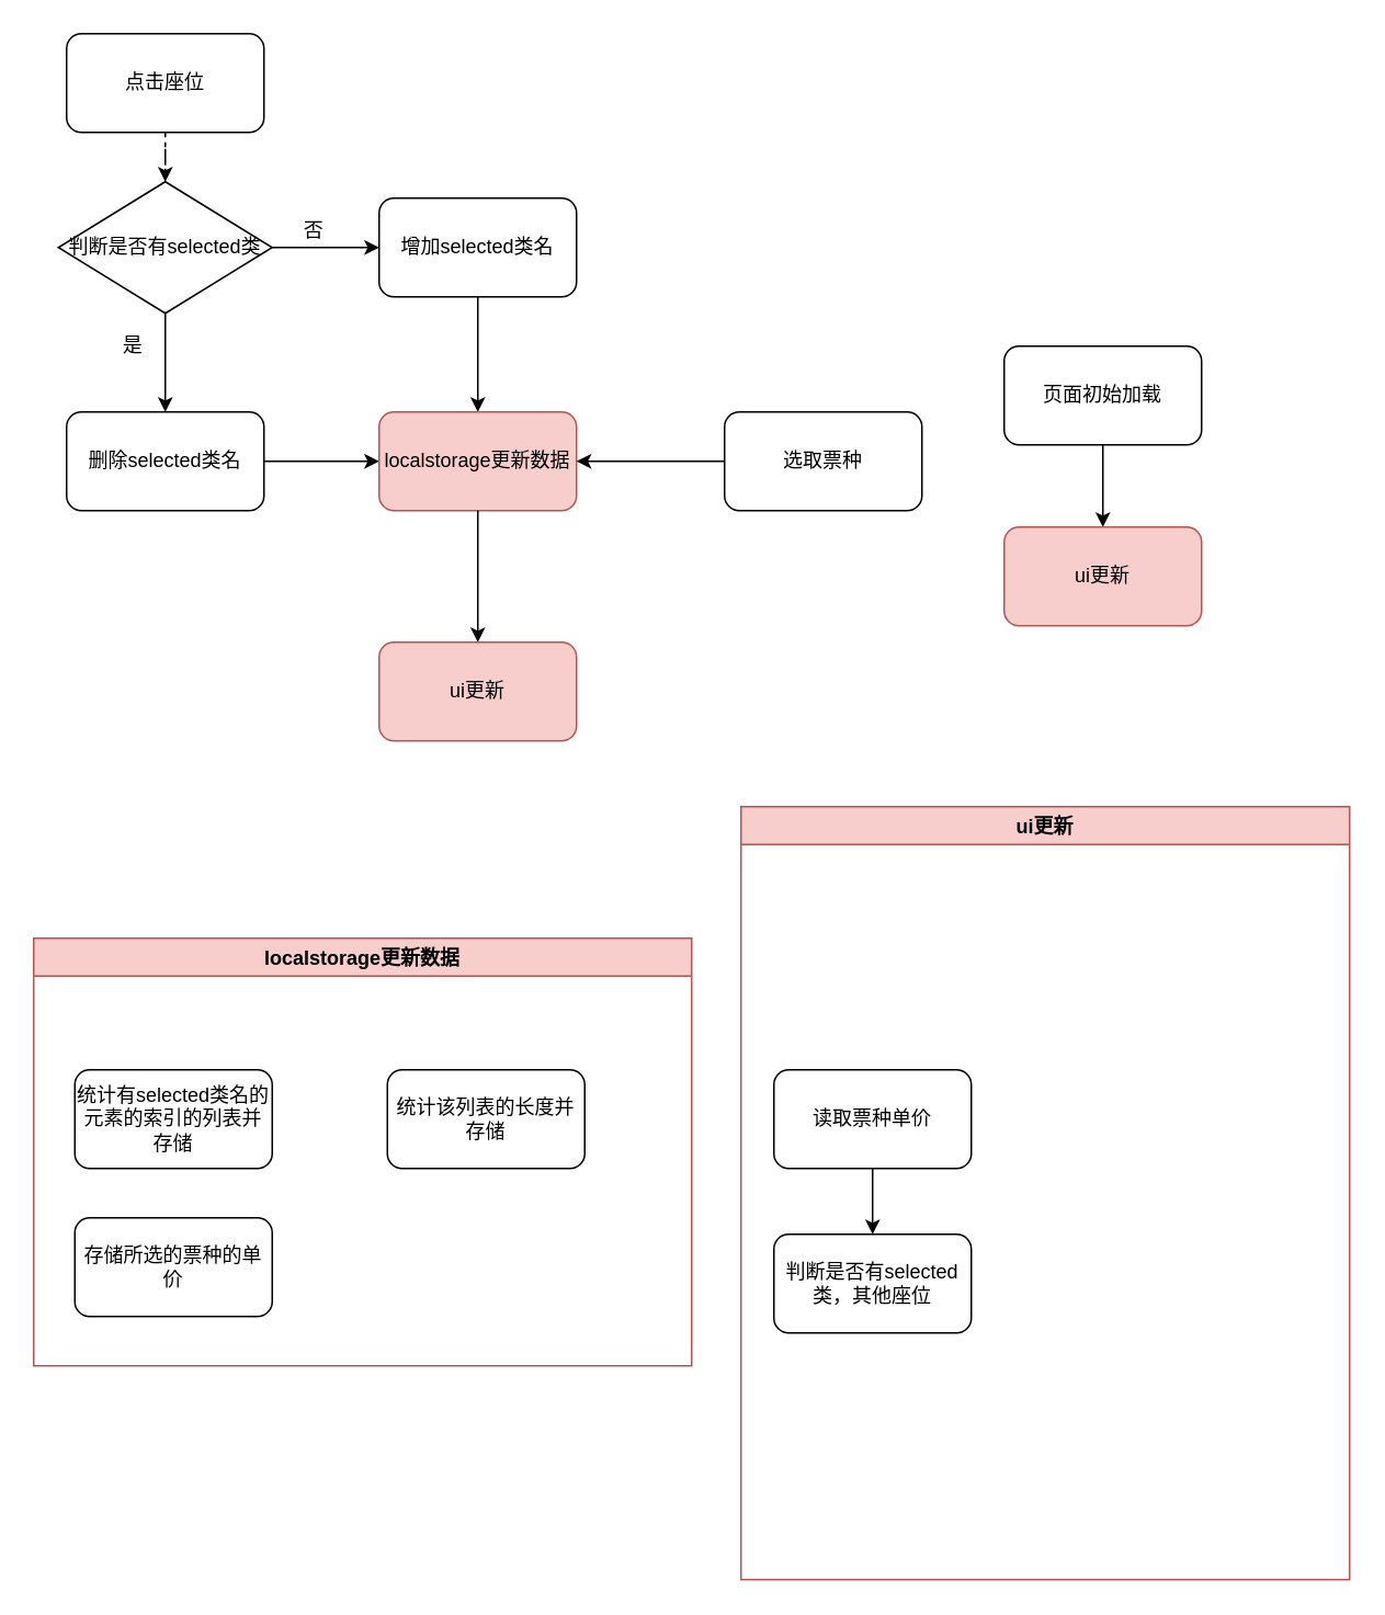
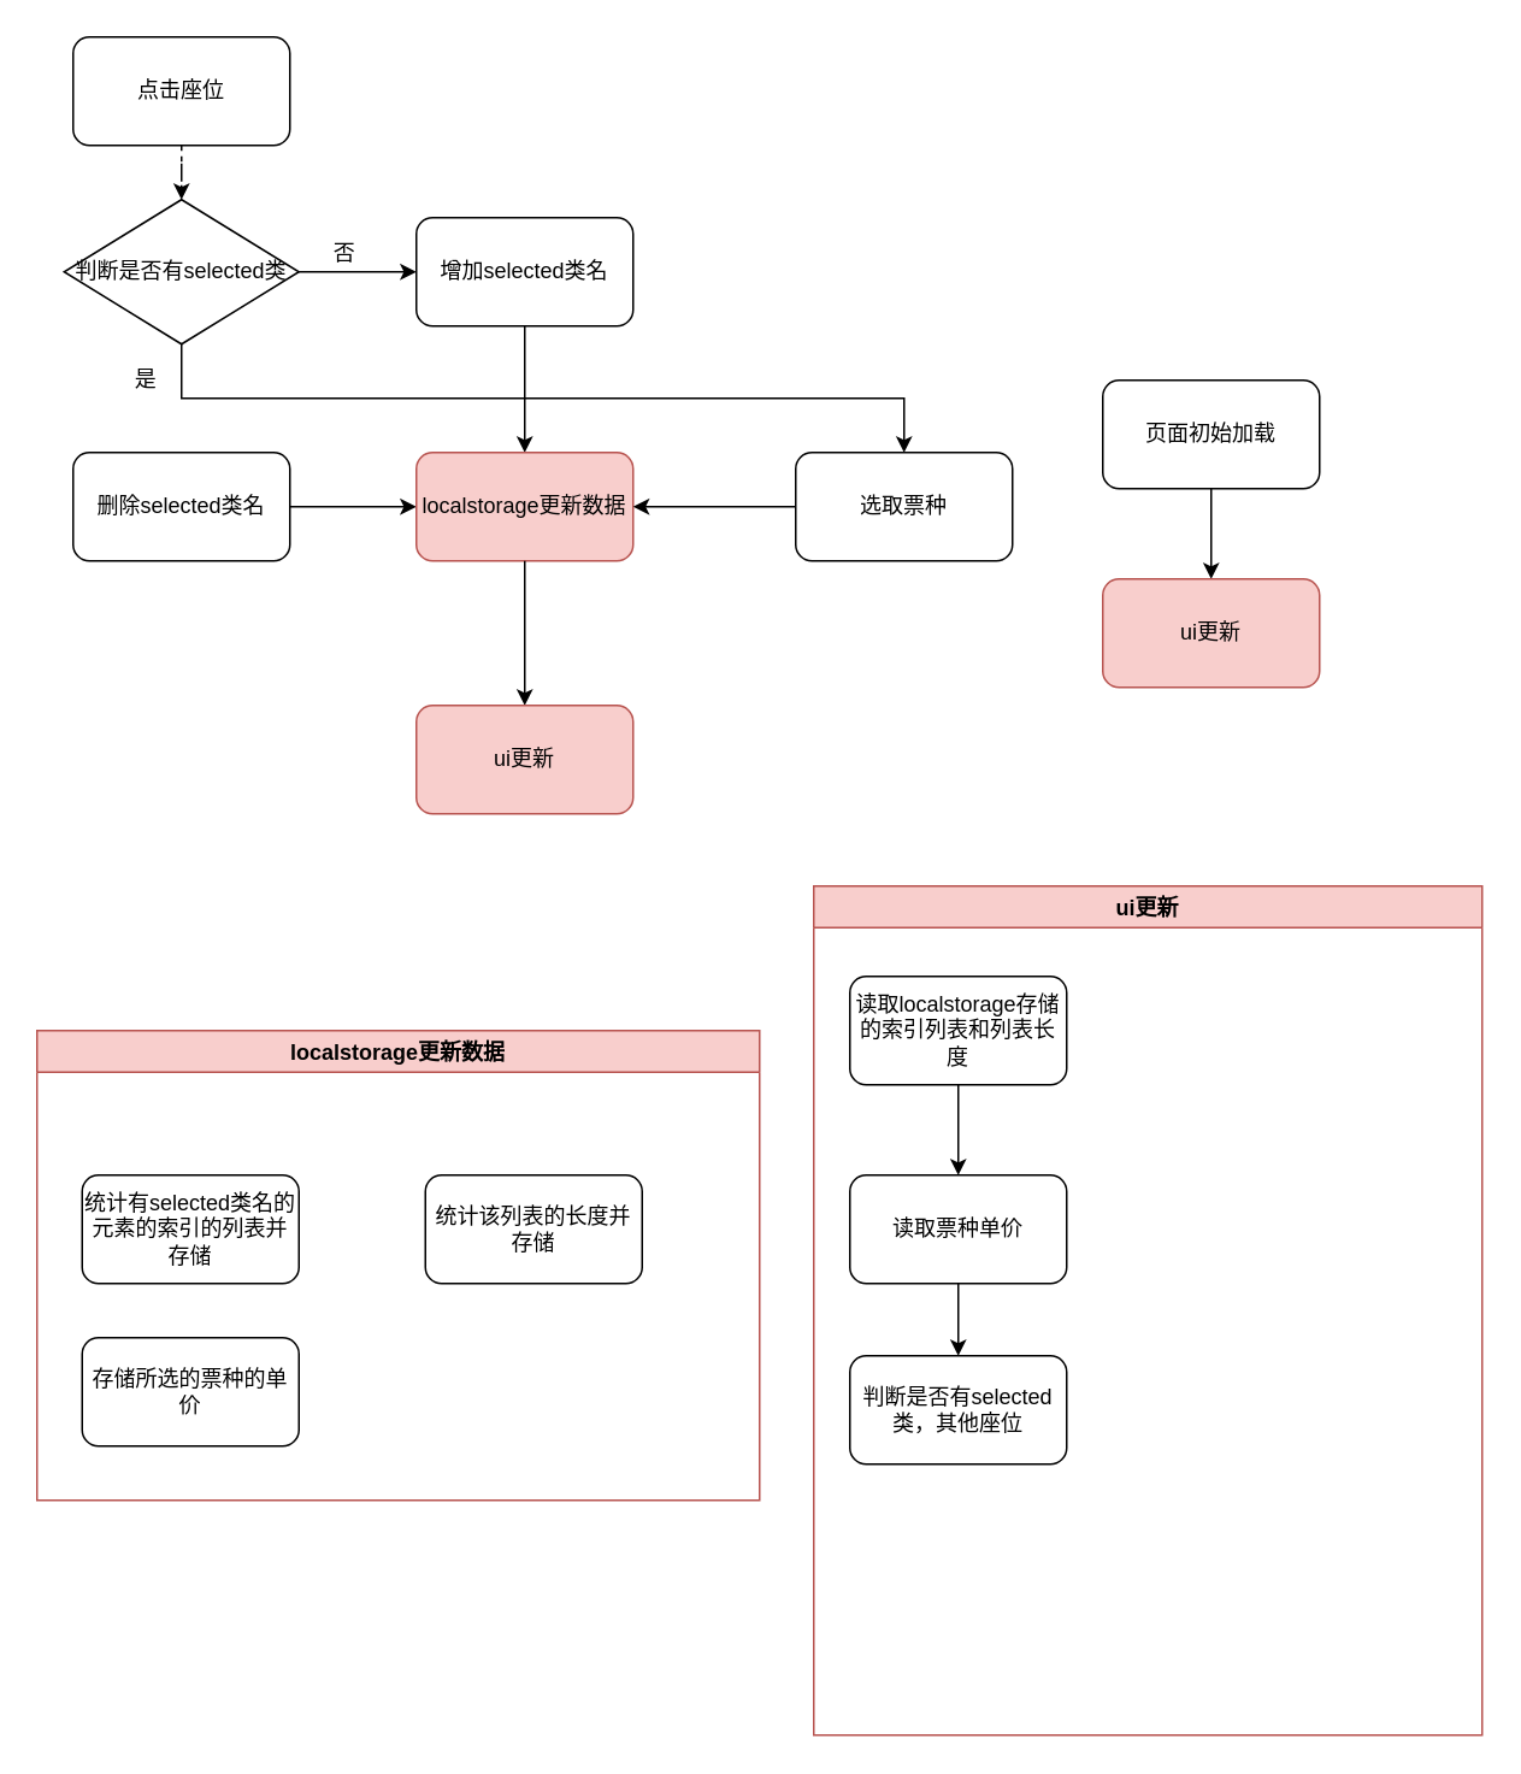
  <mxCell id="0" />
  <mxCell id="1" parent="0" />
  <mxCell id="2" style="edgeStyle=orthogonalEdgeStyle;rounded=0;orthogonalLoop=1;jettySize=auto;html=1;exitX=0.5;exitY=1;exitDx=0;exitDy=0;dashed=1;" edge="1" parent="1" source="3" target="6"><mxGeometry relative="1" as="geometry" /></mxCell>
  <mxCell id="3" value="点击座位" style="rounded=1;whiteSpace=wrap;html=1;" vertex="1" parent="1"><mxGeometry x="40" y="20" width="120" height="60" as="geometry" /></mxCell>
- <mxCell id="4" style="edgeStyle=orthogonalEdgeStyle;rounded=0;orthogonalLoop=1;jettySize=auto;html=1;exitX=0.5;exitY=1;exitDx=0;exitDy=0;" edge="1" parent="1" source="6" target="8"><mxGeometry relative="1" as="geometry" /></mxCell>
+ <mxCell id="4" style="edgeStyle=orthogonalEdgeStyle;rounded=0;orthogonalLoop=1;jettySize=auto;html=1;exitX=0.5;exitY=1;exitDx=0;exitDy=0;" edge="1" parent="1" source="6" target="16"><mxGeometry relative="1" as="geometry" /></mxCell>
  <mxCell id="5" style="edgeStyle=orthogonalEdgeStyle;rounded=0;orthogonalLoop=1;jettySize=auto;html=1;exitX=1;exitY=0.5;exitDx=0;exitDy=0;" edge="1" parent="1" source="6" target="11"><mxGeometry relative="1" as="geometry" /></mxCell>
  <mxCell id="6" value="&lt;span&gt;判断是否有selected类&lt;/span&gt;" style="rhombus;whiteSpace=wrap;html=1;" vertex="1" parent="1"><mxGeometry x="35" y="110" width="130" height="80" as="geometry" /></mxCell>
  <mxCell id="7" style="edgeStyle=orthogonalEdgeStyle;rounded=0;orthogonalLoop=1;jettySize=auto;html=1;exitX=1;exitY=0.5;exitDx=0;exitDy=0;" edge="1" parent="1" source="8" target="12"><mxGeometry relative="1" as="geometry" /></mxCell>
  <mxCell id="8" value="删除selected类名" style="rounded=1;whiteSpace=wrap;html=1;" vertex="1" parent="1"><mxGeometry x="40" y="250" width="120" height="60" as="geometry" /></mxCell>
  <mxCell id="9" value="是" style="text;html=1;align=center;verticalAlign=middle;resizable=0;points=[];autosize=1;strokeColor=none;fillColor=none;" vertex="1" parent="1"><mxGeometry x="65" y="200" width="30" height="20" as="geometry" /></mxCell>
  <mxCell id="10" style="edgeStyle=orthogonalEdgeStyle;rounded=0;orthogonalLoop=1;jettySize=auto;html=1;exitX=0.5;exitY=1;exitDx=0;exitDy=0;" edge="1" parent="1" source="11" target="12"><mxGeometry relative="1" as="geometry" /></mxCell>
  <mxCell id="11" value="增加selected类名" style="rounded=1;whiteSpace=wrap;html=1;" vertex="1" parent="1"><mxGeometry x="230" y="120" width="120" height="60" as="geometry" /></mxCell>
  <mxCell id="12" value="localstorage更新数据" style="rounded=1;whiteSpace=wrap;html=1;fillColor=#f8cecc;strokeColor=#b85450;" vertex="1" parent="1"><mxGeometry x="230" y="250" width="120" height="60" as="geometry" /></mxCell>
  <mxCell id="13" value="否" style="text;html=1;align=center;verticalAlign=middle;resizable=0;points=[];autosize=1;strokeColor=none;fillColor=none;" vertex="1" parent="1"><mxGeometry x="175" y="130" width="30" height="20" as="geometry" /></mxCell>
  <mxCell id="14" value="" style="edgeStyle=orthogonalEdgeStyle;rounded=0;orthogonalLoop=1;jettySize=auto;html=1;" edge="1" parent="1" source="12" target="22"><mxGeometry relative="1" as="geometry"><mxPoint x="290" y="420" as="sourcePoint" /></mxGeometry></mxCell>
  <mxCell id="15" style="edgeStyle=orthogonalEdgeStyle;rounded=0;orthogonalLoop=1;jettySize=auto;html=1;entryX=1;entryY=0.5;entryDx=0;entryDy=0;" edge="1" parent="1" source="16" target="12"><mxGeometry relative="1" as="geometry" /></mxCell>
  <mxCell id="16" value="选取票种" style="rounded=1;whiteSpace=wrap;html=1;" vertex="1" parent="1"><mxGeometry x="440" y="250" width="120" height="60" as="geometry" /></mxCell>
  <mxCell id="17" value="localstorage更新数据" style="swimlane;fillColor=#f8cecc;strokeColor=#b85450;" vertex="1" parent="1"><mxGeometry x="20" y="570" width="400" height="260" as="geometry" /></mxCell>
  <mxCell id="18" value="统计有selected类名的元素的索引的列表并存储" style="rounded=1;whiteSpace=wrap;html=1;" vertex="1" parent="17"><mxGeometry x="25" y="80" width="120" height="60" as="geometry" /></mxCell>
  <mxCell id="19" value="统计该列表的长度并存储" style="whiteSpace=wrap;html=1;rounded=1;" vertex="1" parent="17"><mxGeometry x="215" y="80" width="120" height="60" as="geometry" /></mxCell>
  <mxCell id="20" value="存储所选的票种的单价" style="rounded=1;whiteSpace=wrap;html=1;" vertex="1" parent="17"><mxGeometry x="25" y="170" width="120" height="60" as="geometry" /></mxCell>
  <mxCell id="21" value="页面初始加载" style="rounded=1;whiteSpace=wrap;html=1;" vertex="1" parent="1"><mxGeometry x="610" y="210" width="120" height="60" as="geometry" /></mxCell>
  <mxCell id="22" value="ui更新" style="whiteSpace=wrap;html=1;fillColor=#f8cecc;strokeColor=#b85450;rounded=1;" vertex="1" parent="1"><mxGeometry x="230" y="390" width="120" height="60" as="geometry" /></mxCell>
  <mxCell id="23" style="edgeStyle=orthogonalEdgeStyle;rounded=0;orthogonalLoop=1;jettySize=auto;html=1;" edge="1" parent="1" source="21" target="24"><mxGeometry relative="1" as="geometry"><mxPoint x="670" y="390" as="sourcePoint" /></mxGeometry></mxCell>
  <mxCell id="24" value="ui更新" style="whiteSpace=wrap;html=1;fillColor=#f8cecc;strokeColor=#b85450;rounded=1;" vertex="1" parent="1"><mxGeometry x="610" y="320" width="120" height="60" as="geometry" /></mxCell>
  <mxCell id="25" value="ui更新" style="swimlane;fillColor=#f8cecc;strokeColor=#b85450;" vertex="1" parent="1"><mxGeometry x="450" y="490" width="370" height="470" as="geometry" /></mxCell>
+ <mxCell id="26" style="edgeStyle=orthogonalEdgeStyle;rounded=0;orthogonalLoop=1;jettySize=auto;html=1;exitX=0.5;exitY=1;exitDx=0;exitDy=0;" edge="1" parent="25" source="27" target="29"><mxGeometry relative="1" as="geometry" /></mxCell>
+ <mxCell id="27" value="读取localstorage存储的索引列表和列表长度" style="rounded=1;whiteSpace=wrap;html=1;" vertex="1" parent="25"><mxGeometry x="20" y="50" width="120" height="60" as="geometry" /></mxCell>
  <mxCell id="28" style="edgeStyle=orthogonalEdgeStyle;rounded=0;orthogonalLoop=1;jettySize=auto;html=1;exitX=0.5;exitY=1;exitDx=0;exitDy=0;" edge="1" parent="25" source="29" target="30"><mxGeometry relative="1" as="geometry" /></mxCell>
  <mxCell id="29" value="读取票种单价" style="rounded=1;whiteSpace=wrap;html=1;" vertex="1" parent="25"><mxGeometry x="20" y="160" width="120" height="60" as="geometry" /></mxCell>
  <mxCell id="30" value="判断是否有selected类，其他座位" style="rounded=1;whiteSpace=wrap;html=1;" vertex="1" parent="25"><mxGeometry x="20" y="260" width="120" height="60" as="geometry" /></mxCell>
